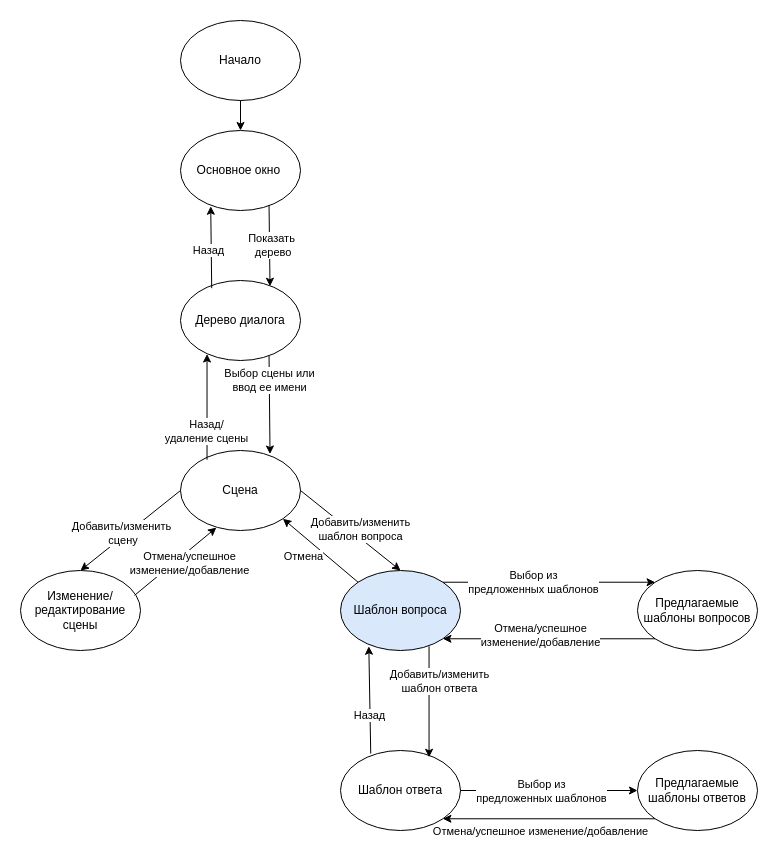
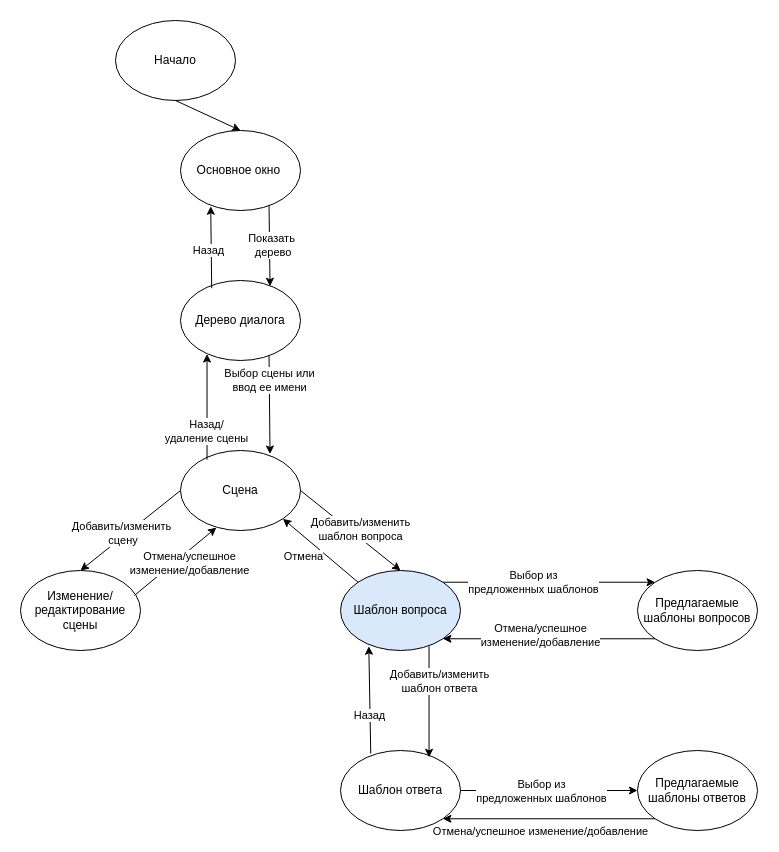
  <mxCell id="0" />
  <mxCell id="1" parent="0" />
- <mxCell id="2" value="Начало" style="ellipse;whiteSpace=wrap;html=1;" vertex="1" parent="1"><mxGeometry x="180" y="20" width="120" height="80" as="geometry" /></mxCell>
+ <mxCell id="2" value="Начало" style="ellipse;whiteSpace=wrap;html=1;" vertex="1" parent="1"><mxGeometry x="115" y="20" width="120" height="80" as="geometry" /></mxCell>
  <mxCell id="3" value="Основное окно&amp;nbsp;" style="ellipse;whiteSpace=wrap;html=1;" vertex="1" parent="1"><mxGeometry x="180" y="130" width="120" height="80" as="geometry" /></mxCell>
  <mxCell id="4" value="Дерево диалога" style="ellipse;whiteSpace=wrap;html=1;" vertex="1" parent="1"><mxGeometry x="180" y="280" width="120" height="80" as="geometry" /></mxCell>
  <mxCell id="5" value="Сцена" style="ellipse;whiteSpace=wrap;html=1;" vertex="1" parent="1"><mxGeometry x="180" y="450" width="120" height="80" as="geometry" /></mxCell>
  <mxCell id="6" value="Изменение/редактирование сцены" style="ellipse;whiteSpace=wrap;html=1;" vertex="1" parent="1"><mxGeometry x="20" y="570" width="120" height="80" as="geometry" /></mxCell>
  <mxCell id="7" value="Шаблон вопроса" style="ellipse;whiteSpace=wrap;html=1;fillColor=#dae8fc;" vertex="1" parent="1"><mxGeometry x="340" y="570" width="120" height="80" as="geometry" /></mxCell>
  <mxCell id="8" value="Шаблон ответа" style="ellipse;whiteSpace=wrap;html=1;" vertex="1" parent="1"><mxGeometry x="340" y="750" width="120" height="80" as="geometry" /></mxCell>
  <mxCell id="9" value="" style="endArrow=classic;html=1;rounded=0;exitX=0.5;exitY=1;exitDx=0;exitDy=0;entryX=0.5;entryY=0;entryDx=0;entryDy=0;" edge="1" parent="1" source="2" target="3"><mxGeometry width="50" height="50" relative="1" as="geometry"><mxPoint x="200" y="390" as="sourcePoint" /><mxPoint x="250" y="340" as="targetPoint" /></mxGeometry></mxCell>
  <mxCell id="10" value="" style="endArrow=classic;html=1;rounded=0;exitX=0.738;exitY=0.935;exitDx=0;exitDy=0;entryX=0.746;entryY=0.072;entryDx=0;entryDy=0;exitPerimeter=0;entryPerimeter=0;" edge="1" parent="1" source="3" target="4"><mxGeometry width="50" height="50" relative="1" as="geometry"><mxPoint x="200" y="390" as="sourcePoint" /><mxPoint x="250" y="340" as="targetPoint" /></mxGeometry></mxCell>
  <mxCell id="11" value="Показать&lt;br&gt;&amp;nbsp;дерево" style="edgeLabel;html=1;align=center;verticalAlign=middle;resizable=0;points=[];" vertex="1" connectable="0" parent="10"><mxGeometry x="-0.016" y="1" relative="1" as="geometry"><mxPoint as="offset" /></mxGeometry></mxCell>
  <mxCell id="12" value="" style="endArrow=classic;html=1;rounded=0;exitX=0.738;exitY=0.943;exitDx=0;exitDy=0;entryX=0.746;entryY=0.044;entryDx=0;entryDy=0;exitPerimeter=0;entryPerimeter=0;" edge="1" parent="1" source="4" target="5"><mxGeometry width="50" height="50" relative="1" as="geometry"><mxPoint x="200" y="390" as="sourcePoint" /><mxPoint x="250" y="340" as="targetPoint" /></mxGeometry></mxCell>
  <mxCell id="13" value="Выбор сцены или &lt;br&gt;ввод ее имени" style="edgeLabel;html=1;align=center;verticalAlign=middle;resizable=0;points=[];" vertex="1" connectable="0" parent="12"><mxGeometry x="-0.013" y="-1" relative="1" as="geometry"><mxPoint y="-24" as="offset" /></mxGeometry></mxCell>
  <mxCell id="14" value="" style="endArrow=classic;html=1;rounded=0;exitX=0;exitY=0.5;exitDx=0;exitDy=0;entryX=0.5;entryY=0;entryDx=0;entryDy=0;" edge="1" parent="1" source="5" target="6"><mxGeometry width="50" height="50" relative="1" as="geometry"><mxPoint x="200" y="390" as="sourcePoint" /><mxPoint x="250" y="340" as="targetPoint" /></mxGeometry></mxCell>
  <mxCell id="15" value="Добавить/изменить&lt;br&gt;&amp;nbsp;сцену" style="edgeLabel;html=1;align=center;verticalAlign=middle;resizable=0;points=[];" vertex="1" connectable="0" parent="14"><mxGeometry x="0.195" y="-1" relative="1" as="geometry"><mxPoint x="1" y="-5" as="offset" /></mxGeometry></mxCell>
  <mxCell id="16" value="" style="endArrow=classic;html=1;rounded=0;exitX=1;exitY=0.5;exitDx=0;exitDy=0;entryX=0.5;entryY=0;entryDx=0;entryDy=0;" edge="1" parent="1" source="5" target="7"><mxGeometry width="50" height="50" relative="1" as="geometry"><mxPoint x="200" y="390" as="sourcePoint" /><mxPoint x="250" y="340" as="targetPoint" /></mxGeometry></mxCell>
  <mxCell id="17" value="Добавить/изменить &lt;br&gt;шаблон вопроса" style="edgeLabel;html=1;align=center;verticalAlign=middle;resizable=0;points=[];" vertex="1" connectable="0" parent="16"><mxGeometry x="-0.143" relative="1" as="geometry"><mxPoint x="17" y="4" as="offset" /></mxGeometry></mxCell>
  <mxCell id="18" value="" style="endArrow=classic;html=1;rounded=0;exitX=0.738;exitY=0.947;exitDx=0;exitDy=0;entryX=0.738;entryY=0.085;entryDx=0;entryDy=0;exitPerimeter=0;entryPerimeter=0;" edge="1" parent="1" source="7" target="8"><mxGeometry width="50" height="50" relative="1" as="geometry"><mxPoint x="200" y="390" as="sourcePoint" /><mxPoint x="270" y="570" as="targetPoint" /></mxGeometry></mxCell>
  <mxCell id="19" value="Добавить/изменить &lt;br&gt;шаблон ответа" style="edgeLabel;html=1;align=center;verticalAlign=middle;resizable=0;points=[];" vertex="1" connectable="0" parent="18"><mxGeometry x="-0.067" y="-3" relative="1" as="geometry"><mxPoint x="13" y="-17" as="offset" /></mxGeometry></mxCell>
  <mxCell id="20" value="Предлагаемые шаблоны вопросов" style="ellipse;whiteSpace=wrap;html=1;" vertex="1" parent="1"><mxGeometry x="637" y="570" width="120" height="80" as="geometry" /></mxCell>
  <mxCell id="21" value="Предлагаемые шаблоны ответов" style="ellipse;whiteSpace=wrap;html=1;" vertex="1" parent="1"><mxGeometry x="637" y="750" width="120" height="80" as="geometry" /></mxCell>
  <mxCell id="22" value="" style="endArrow=classic;html=1;rounded=0;entryX=0;entryY=0;entryDx=0;entryDy=0;exitX=1;exitY=0;exitDx=0;exitDy=0;" edge="1" parent="1" source="7" target="20"><mxGeometry width="50" height="50" relative="1" as="geometry"><mxPoint x="420" y="630" as="sourcePoint" /><mxPoint x="470" y="580" as="targetPoint" /></mxGeometry></mxCell>
  <mxCell id="23" value="Выбор из &lt;br&gt;предложенных шаблонов" style="edgeLabel;html=1;align=center;verticalAlign=middle;resizable=0;points=[];" vertex="1" connectable="0" parent="22"><mxGeometry x="-0.567" y="4" relative="1" as="geometry"><mxPoint x="44" y="4" as="offset" /></mxGeometry></mxCell>
  <mxCell id="24" value="" style="endArrow=classic;html=1;rounded=0;exitX=1;exitY=0.5;exitDx=0;exitDy=0;entryX=0;entryY=0.5;entryDx=0;entryDy=0;" edge="1" parent="1" source="8" target="21"><mxGeometry width="50" height="50" relative="1" as="geometry"><mxPoint x="300" y="460" as="sourcePoint" /><mxPoint x="350" y="410" as="targetPoint" /></mxGeometry></mxCell>
  <mxCell id="25" value="Выбор из &lt;br&gt;предложенных шаблонов" style="edgeLabel;html=1;align=center;verticalAlign=middle;resizable=0;points=[];" vertex="1" connectable="0" parent="24"><mxGeometry x="-0.29" y="3" relative="1" as="geometry"><mxPoint x="17" y="3" as="offset" /></mxGeometry></mxCell>
  <mxCell id="26" value="" style="endArrow=classic;html=1;rounded=0;exitX=0;exitY=0;exitDx=0;exitDy=0;entryX=1;entryY=1;entryDx=0;entryDy=0;" edge="1" parent="1" source="7" target="5"><mxGeometry width="50" height="50" relative="1" as="geometry"><mxPoint x="340" y="460" as="sourcePoint" /><mxPoint x="390" y="410" as="targetPoint" /></mxGeometry></mxCell>
  <mxCell id="27" value="Отмена" style="edgeLabel;html=1;align=center;verticalAlign=middle;resizable=0;points=[];" vertex="1" connectable="0" parent="26"><mxGeometry x="0.398" y="3" relative="1" as="geometry"><mxPoint y="16" as="offset" /></mxGeometry></mxCell>
  <mxCell id="28" value="" style="endArrow=none;html=1;rounded=0;exitX=0.236;exitY=0.947;exitDx=0;exitDy=0;exitPerimeter=0;entryX=0.252;entryY=0.038;entryDx=0;entryDy=0;entryPerimeter=0;startArrow=classic;startFill=1;endFill=0;" edge="1" parent="1" source="7" target="8"><mxGeometry width="50" height="50" relative="1" as="geometry"><mxPoint x="340" y="460" as="sourcePoint" /><mxPoint x="390" y="410" as="targetPoint" /></mxGeometry></mxCell>
  <mxCell id="29" value="Назад" style="edgeLabel;html=1;align=center;verticalAlign=middle;resizable=0;points=[];" vertex="1" connectable="0" parent="28"><mxGeometry x="0.281" y="-1" relative="1" as="geometry"><mxPoint as="offset" /></mxGeometry></mxCell>
  <mxCell id="30" value="" style="endArrow=classic;html=1;rounded=0;exitX=0;exitY=1;exitDx=0;exitDy=0;entryX=1;entryY=1;entryDx=0;entryDy=0;" edge="1" parent="1" source="21" target="8"><mxGeometry width="50" height="50" relative="1" as="geometry"><mxPoint x="340" y="720" as="sourcePoint" /><mxPoint x="390" y="670" as="targetPoint" /></mxGeometry></mxCell>
  <mxCell id="31" value="Отмена/успешное изменение/добавление" style="edgeLabel;html=1;align=center;verticalAlign=middle;resizable=0;points=[];" vertex="1" connectable="0" parent="30"><mxGeometry x="0.421" y="-1" relative="1" as="geometry"><mxPoint x="36" y="13" as="offset" /></mxGeometry></mxCell>
  <mxCell id="32" value="" style="endArrow=classic;html=1;rounded=0;entryX=0.252;entryY=0.947;entryDx=0;entryDy=0;entryPerimeter=0;exitX=0.26;exitY=0.096;exitDx=0;exitDy=0;exitPerimeter=0;" edge="1" parent="1" source="4" target="3"><mxGeometry width="50" height="50" relative="1" as="geometry"><mxPoint x="215" y="330" as="sourcePoint" /><mxPoint x="390" y="470" as="targetPoint" /></mxGeometry></mxCell>
  <mxCell id="33" value="Назад" style="edgeLabel;html=1;align=center;verticalAlign=middle;resizable=0;points=[];" vertex="1" connectable="0" parent="32"><mxGeometry x="-0.073" y="3" relative="1" as="geometry"><mxPoint as="offset" /></mxGeometry></mxCell>
  <mxCell id="34" value="" style="endArrow=classic;html=1;rounded=0;exitX=0.221;exitY=0.115;exitDx=0;exitDy=0;exitPerimeter=0;entryX=0.221;entryY=0.919;entryDx=0;entryDy=0;entryPerimeter=0;" edge="1" parent="1" source="5" target="4"><mxGeometry width="50" height="50" relative="1" as="geometry"><mxPoint x="340" y="520" as="sourcePoint" /><mxPoint x="390" y="470" as="targetPoint" /></mxGeometry></mxCell>
  <mxCell id="35" value="Назад/&lt;br&gt;удаление сцены" style="edgeLabel;html=1;align=center;verticalAlign=middle;resizable=0;points=[];" vertex="1" connectable="0" parent="34"><mxGeometry x="-0.45" y="1" relative="1" as="geometry"><mxPoint as="offset" /></mxGeometry></mxCell>
  <mxCell id="36" value="" style="endArrow=classic;html=1;rounded=0;exitX=0;exitY=1;exitDx=0;exitDy=0;entryX=1;entryY=1;entryDx=0;entryDy=0;" edge="1" parent="1" source="20" target="7"><mxGeometry width="50" height="50" relative="1" as="geometry"><mxPoint x="340" y="520" as="sourcePoint" /><mxPoint x="390" y="470" as="targetPoint" /></mxGeometry></mxCell>
  <mxCell id="37" value="Отмена/успешное &lt;br&gt;изменение/добавление" style="edgeLabel;html=1;align=center;verticalAlign=middle;resizable=0;points=[];" vertex="1" connectable="0" parent="36"><mxGeometry x="0.476" y="1" relative="1" as="geometry"><mxPoint x="42" y="-5" as="offset" /></mxGeometry></mxCell>
  <mxCell id="38" value="" style="endArrow=classic;html=1;rounded=0;exitX=0.95;exitY=0.311;exitDx=0;exitDy=0;entryX=0.299;entryY=0.964;entryDx=0;entryDy=0;entryPerimeter=0;exitPerimeter=0;" edge="1" parent="1" source="6" target="5"><mxGeometry width="50" height="50" relative="1" as="geometry"><mxPoint x="340" y="520" as="sourcePoint" /><mxPoint x="390" y="470" as="targetPoint" /></mxGeometry></mxCell>
  <mxCell id="39" value="Отмена/успешное &lt;br&gt;изменение/добавление" style="edgeLabel;html=1;align=center;verticalAlign=middle;resizable=0;points=[];" vertex="1" connectable="0" parent="38"><mxGeometry x="-0.335" y="-2" relative="1" as="geometry"><mxPoint x="26" y="-12" as="offset" /></mxGeometry></mxCell>
